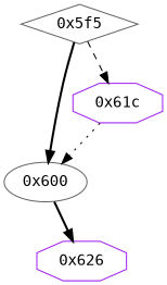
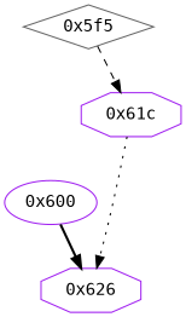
  strict digraph {
    fontname="DejaVu Sans Mono"
    node [color=gray40 fontname="DejaVu Sans Mono" shape=octagon]
    edge [fontname="DejaVu Sans Mono" style=bold]
-   "0x600" [opcode="[u'sub', u'sub', u'mul', u'mvn', u'add', u'add', u'b']" shape=ellipse]
+   "0x600" [color=purple opcode="[u'sub', u'sub', u'mul', u'mvn', u'add', u'add', u'b']" shape=ellipse]
    n2 [color=purple label="0x626" opcode="[u'push', u'mov', u'ldr', u'add', u'bl', u'mov', u'pop']"]
    n3 [label="0x5f5" opcode="[u'cmp', u'b']" shape=diamond]
    "0x61c" [color=purple opcode="[u'mov']"]
    "0x600" -> n2
-   n3 -> "0x600"
    n3 -> "0x61c" [style=dashed]
-   "0x61c" -> "0x600" [style=dotted]
+   "0x61c" -> n2 [style=dotted]
  }
